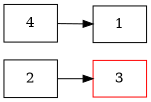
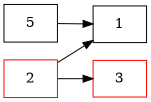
  digraph {
    rankdir=LR
    node [level=3 shape=record]
-   n1 [label=4 level=1]
+   n1 [label=5 level=1]
    n2 [label=1]
-   n3 [color=black label=2 level=2]
+   n3 [color=red label=2 level=2]
    n4 [color=red label=3]
    n1 -> n2
+   n3 -> n2
    n3 -> n4
  }
